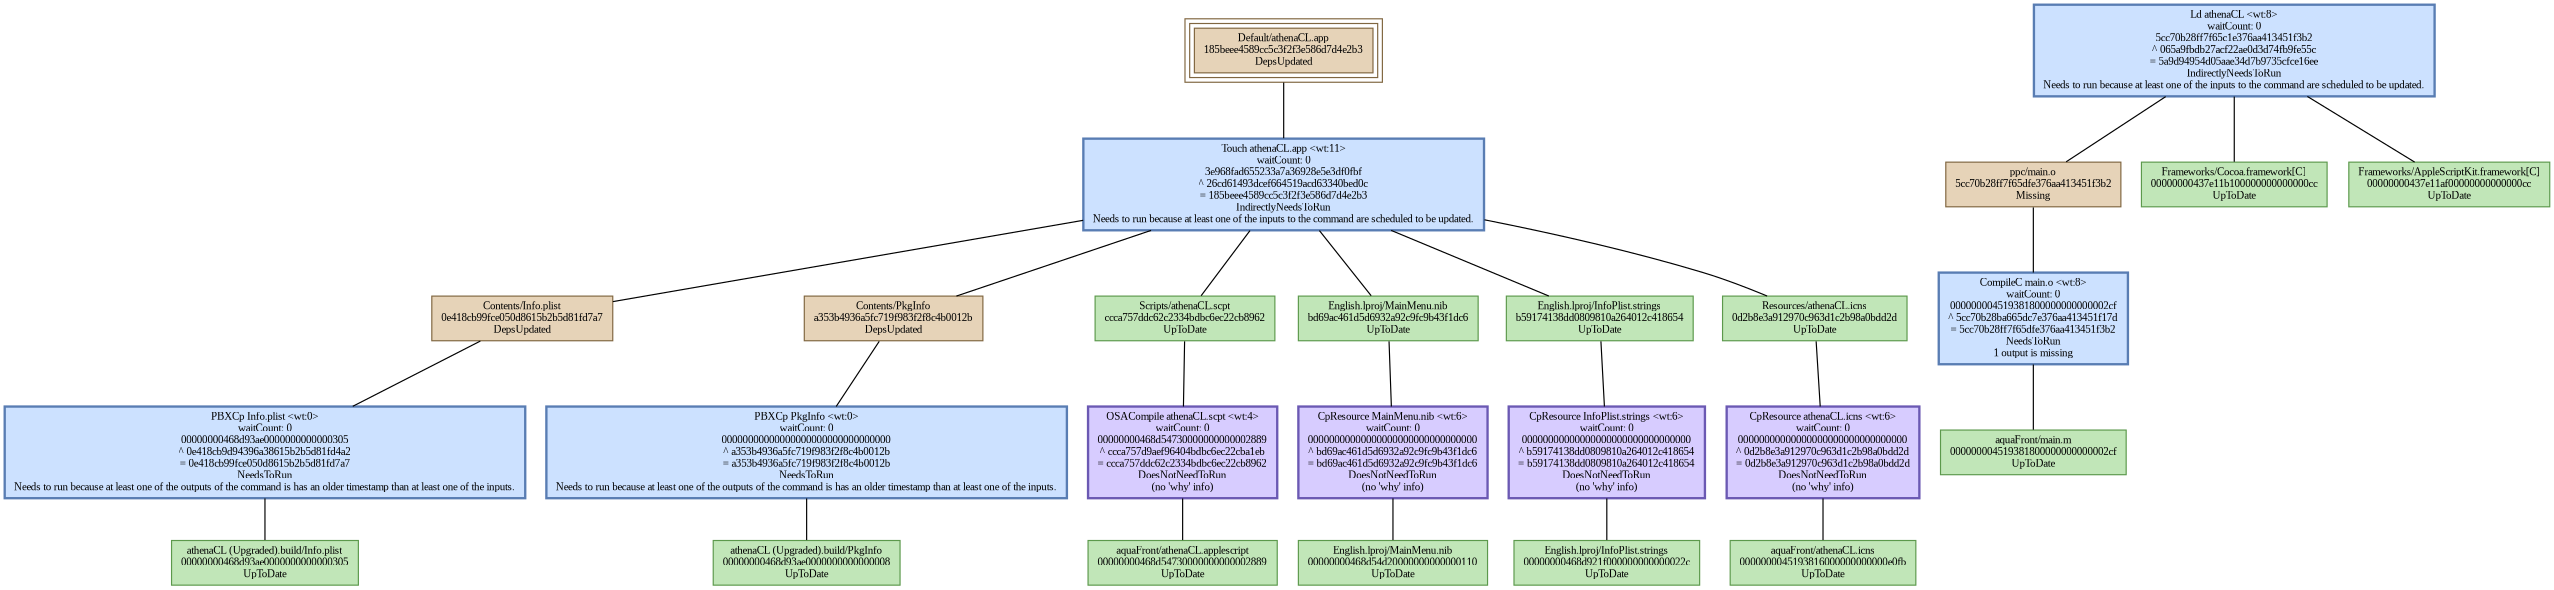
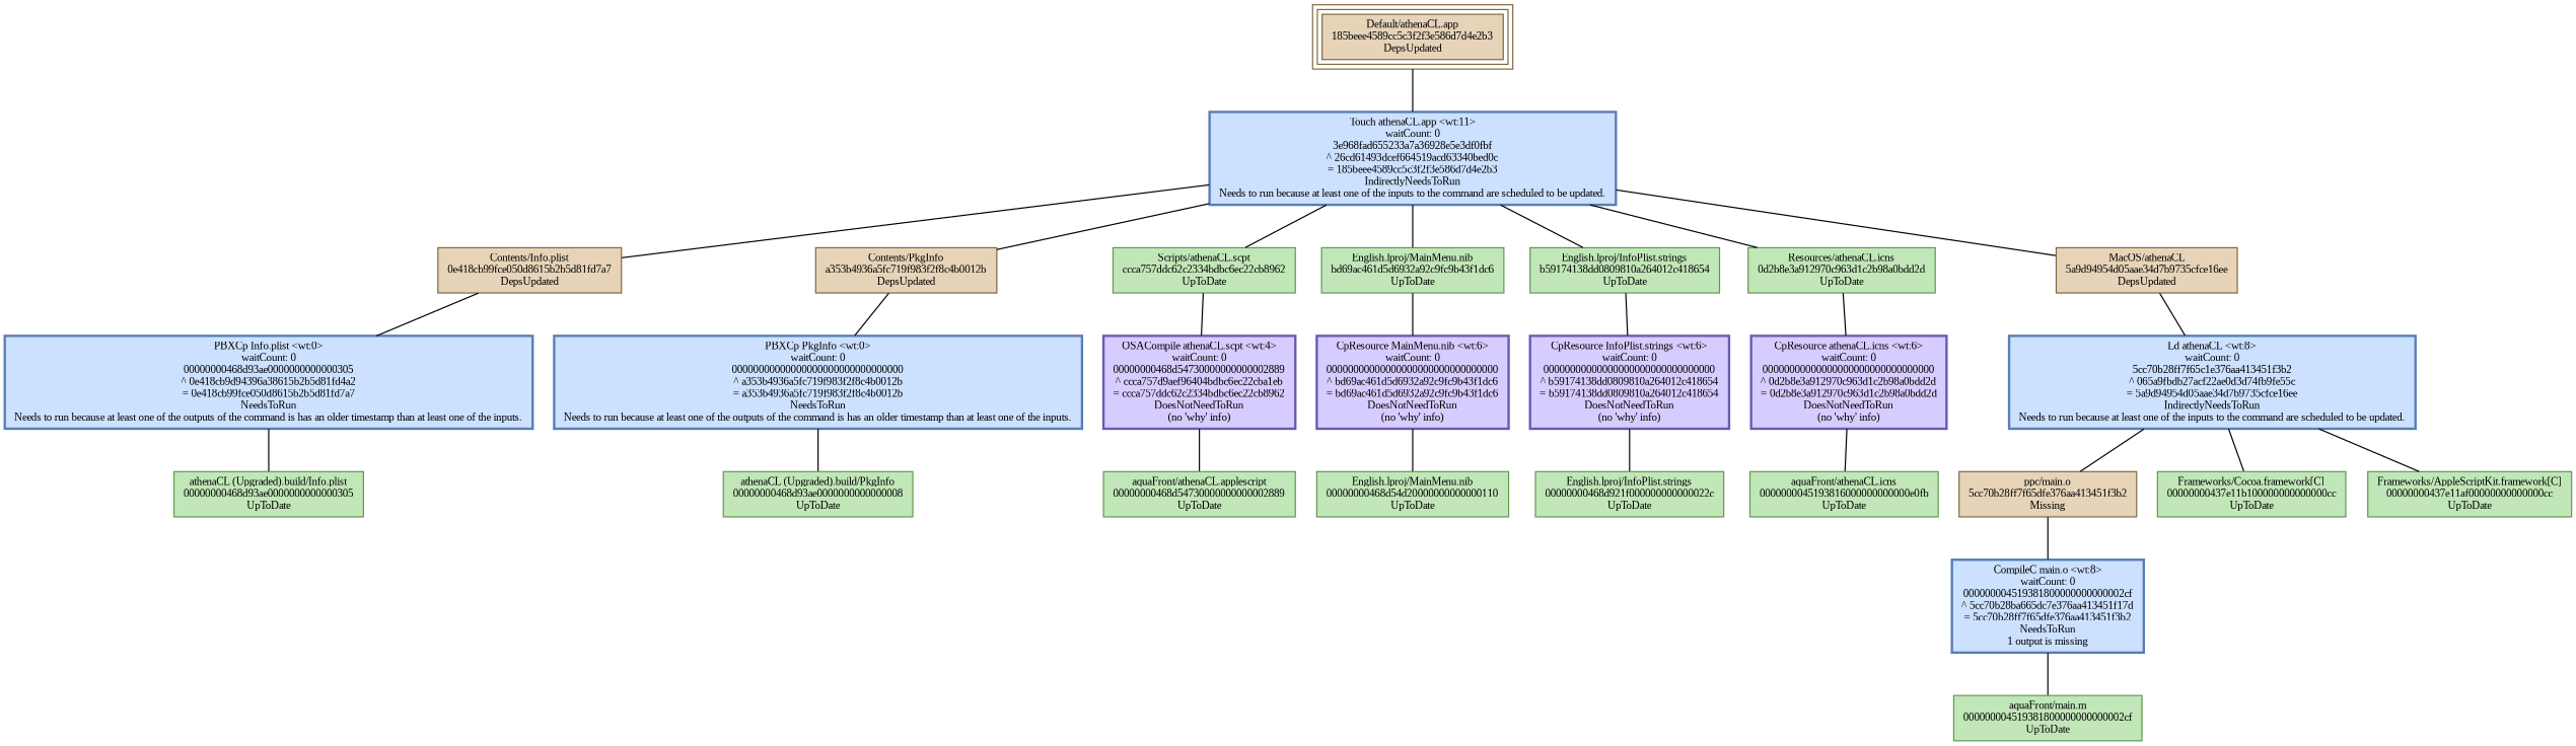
  digraph {
    concentrate=false
    fontname="Liberation Serif"
    node [color="0.3 0.5 0.6" fillcolor="0.3 0.2 0.9" fontname="Liberation Serif" fontsize=9 shape=box style=filled]
    edge [arrowhead=none arrowtail=normal color=black style=solid fontname="Liberation Serif"]
    n1 [color="0.1 0.5 0.5" fillcolor="0.1 0.2 0.9" label="Default/athenaCL.app\n185beee4589cc5c3f2f3e586d7d4e2b3\nDepsUpdated" peripheries=3]
    n2 [color="0.6 0.5 0.7" fillcolor="0.6 0.2 1.0" label="Touch athenaCL.app <wt:11>\nwaitCount: 0\n3e968fad655233a7a36928e5e3df0fbf\n^ 26cd61493dcef664519acd63340bed0c\n= 185beee4589cc5c3f2f3e586d7d4e2b3\nIndirectlyNeedsToRun\nNeeds to run because at least one of the inputs to the command are scheduled to be updated." style="filled,bold"]
    n3 [color="0.1 0.5 0.5" fillcolor="0.1 0.2 0.9" label="Contents/Info.plist\n0e418cb99fce050d8615b2b5d81fd7a7\nDepsUpdated"]
    n4 [color="0.6 0.5 0.7" fillcolor="0.6 0.2 1.0" label="PBXCp Info.plist <wt:0>\nwaitCount: 0\n00000000468d93ae0000000000000305\n^ 0e418cb9d94396a38615b2b5d81fd4a2\n= 0e418cb99fce050d8615b2b5d81fd7a7\nNeedsToRun\nNeeds to run because at least one of the outputs of the command is has an older timestamp than at least one of the inputs." style="filled,bold"]
    n5 [label="athenaCL (Upgraded).build/Info.plist\n00000000468d93ae0000000000000305\nUpToDate"]
    n6 [color="0.1 0.5 0.5" fillcolor="0.1 0.2 0.9" label="Contents/PkgInfo\na353b4936a5fc719f983f2f8c4b0012b\nDepsUpdated"]
    n7 [color="0.6 0.5 0.7" fillcolor="0.6 0.2 1.0" label="PBXCp PkgInfo <wt:0>\nwaitCount: 0\n00000000000000000000000000000000\n^ a353b4936a5fc719f983f2f8c4b0012b\n= a353b4936a5fc719f983f2f8c4b0012b\nNeedsToRun\nNeeds to run because at least one of the outputs of the command is has an older timestamp than at least one of the inputs." style="filled,bold"]
    n8 [label="athenaCL (Upgraded).build/PkgInfo\n00000000468d93ae0000000000000008\nUpToDate"]
    n9 [label="Scripts/athenaCL.scpt\nccca757ddc62c2334bdbc6ec22cb8962\nUpToDate"]
    n10 [color="0.7 0.5 0.7" fillcolor="0.7 0.2 1.0" label="OSACompile athenaCL.scpt <wt:4>\nwaitCount: 0\n00000000468d54730000000000002889\n^ ccca757d9aef96404bdbc6ec22cba1eb\n= ccca757ddc62c2334bdbc6ec22cb8962\nDoesNotNeedToRun\n(no 'why' info)" style="filled,bold"]
    n11 [label="aquaFront/athenaCL.applescript\n00000000468d54730000000000002889\nUpToDate"]
    n12 [label="English.lproj/MainMenu.nib\nbd69ac461d5d6932a92c9fc9b43f1dc6\nUpToDate"]
    n13 [color="0.7 0.5 0.7" fillcolor="0.7 0.2 1.0" label="CpResource MainMenu.nib <wt:6>\nwaitCount: 0\n00000000000000000000000000000000\n^ bd69ac461d5d6932a92c9fc9b43f1dc6\n= bd69ac461d5d6932a92c9fc9b43f1dc6\nDoesNotNeedToRun\n(no 'why' info)" style="filled,bold"]
    n14 [label="English.lproj/MainMenu.nib\n00000000468d54d20000000000000110\nUpToDate"]
    n15 [label="English.lproj/InfoPlist.strings\nb59174138dd0809810a264012c418654\nUpToDate"]
    n16 [color="0.7 0.5 0.7" fillcolor="0.7 0.2 1.0" label="CpResource InfoPlist.strings <wt:6>\nwaitCount: 0\n00000000000000000000000000000000\n^ b59174138dd0809810a264012c418654\n= b59174138dd0809810a264012c418654\nDoesNotNeedToRun\n(no 'why' info)" style="filled,bold"]
    n17 [label="English.lproj/InfoPlist.strings\n00000000468d921f000000000000022c\nUpToDate"]
    n18 [label="Resources/athenaCL.icns\n0d2b8e3a912970c963d1c2b98a0bdd2d\nUpToDate"]
    n19 [color="0.7 0.5 0.7" fillcolor="0.7 0.2 1.0" label="CpResource athenaCL.icns <wt:6>\nwaitCount: 0\n00000000000000000000000000000000\n^ 0d2b8e3a912970c963d1c2b98a0bdd2d\n= 0d2b8e3a912970c963d1c2b98a0bdd2d\nDoesNotNeedToRun\n(no 'why' info)" style="filled,bold"]
    n20 [label="aquaFront/athenaCL.icns\n0000000045193816000000000000e0fb\nUpToDate"]
    n21 [color="0.1 0.5 0.5" fillcolor="0.1 0.2 0.9" label="ppc/main.o\n5cc70b28ff7f65dfe376aa413451f3b2\nMissing"]
    n22 [color="0.6 0.5 0.7" fillcolor="0.6 0.2 1.0" label="CompileC main.o <wt:8>\nwaitCount: 0\n000000004519381800000000000002cf\n^ 5cc70b28ba665dc7e376aa413451f17d\n= 5cc70b28ff7f65dfe376aa413451f3b2\nNeedsToRun\n1 output is missing" style="filled,bold"]
    n23 [label="aquaFront/main.m\n000000004519381800000000000002cf\nUpToDate"]
+   n24 [color="0.1 0.5 0.5" fillcolor="0.1 0.2 0.9" label="MacOS/athenaCL\n5a9d94954d05aae34d7b9735cfce16ee\nDepsUpdated"]
    n25 [color="0.6 0.5 0.7" fillcolor="0.6 0.2 1.0" label="Ld athenaCL <wt:8>\nwaitCount: 0\n5cc70b28ff7f65c1e376aa413451f3b2\n^ 065a9fbdb27acf22ae0d3d74fb9fe55c\n= 5a9d94954d05aae34d7b9735cfce16ee\nIndirectlyNeedsToRun\nNeeds to run because at least one of the inputs to the command are scheduled to be updated." style="filled,bold"]
    n26 [label="Frameworks/Cocoa.framework[C]\n00000000437e11b100000000000000cc\nUpToDate"]
    n27 [label="Frameworks/AppleScriptKit.framework[C]\n00000000437e11af00000000000000cc\nUpToDate"]
    n1 -> n2
    n2 -> n3
    n2 -> n6
    n2 -> n9
    n2 -> n12
    n2 -> n15
    n2 -> n18
+   n2 -> n24
    n3 -> n4
    n4 -> n5
    n6 -> n7
    n7 -> n8
    n9 -> n10
    n10 -> n11
    n12 -> n13
    n13 -> n14
    n15 -> n16
    n16 -> n17
    n18 -> n19
    n19 -> n20
    n21 -> n22
    n22 -> n23
+   n24 -> n25
    n25 -> n21
    n25 -> n26
    n25 -> n27
  }
